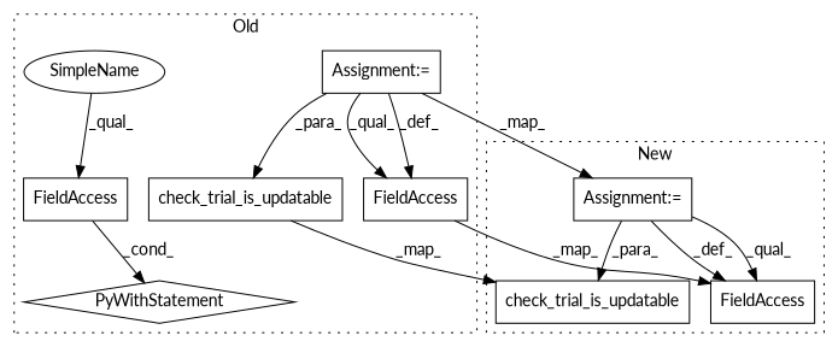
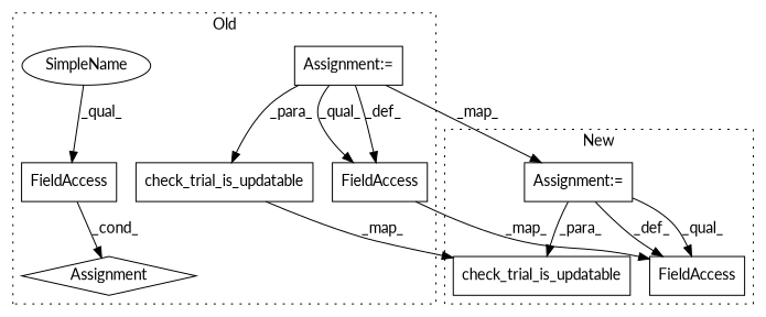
  digraph {
    fontname=Lato
    node [a=22 l="25,1" s=12722 shape=box fontname=Lato]
    edge [fontname=Lato]
    n1 [a=32 label=check_trial_is_updatable s="12658,12703"]
    n2 [a=7 l=1 label="Assignment:=" s=12619]
    n3 [l=10 label=FieldAccess]
-   n4 [a=104 l="10,2" label=PyWithStatement s="12712,12732" shape=diamond]
+   n4 [a=104 l="10,2" label=Assignment s="12712,12732" shape=diamond]
    n5 [l=16 label=FieldAccess s=12837]
    n6 [a=42 l=4 label=SimpleName shape=ellipse]
    n7 [a=32 label=check_trial_is_updatable s="12096,12141"]
    n8 [a=7 l=1 label="Assignment:=" s=12057]
    n9 [l=16 label=FieldAccess s=12239]
    subgraph cluster_1 {
      label=Old
      style=dotted
      n1
      n2
      n3
      n4
      n5
      n6
    }
    subgraph cluster_2 {
      label=New
      style=dotted
      n7
      n8
      n9
    }
    n1 -> n7 [label=_map_]
    n2 -> n1 [label=_para_]
    n2 -> n5 [label=_qual_]
    n2 -> n5 [label=_def_]
    n2 -> n8 [label=_map_]
    n3 -> n4 [label=_cond_]
    n5 -> n9 [label=_map_]
    n6 -> n3 [label=_qual_]
    n8 -> n7 [label=_para_]
    n8 -> n9 [label=_def_]
    n8 -> n9 [label=_qual_]
  }
